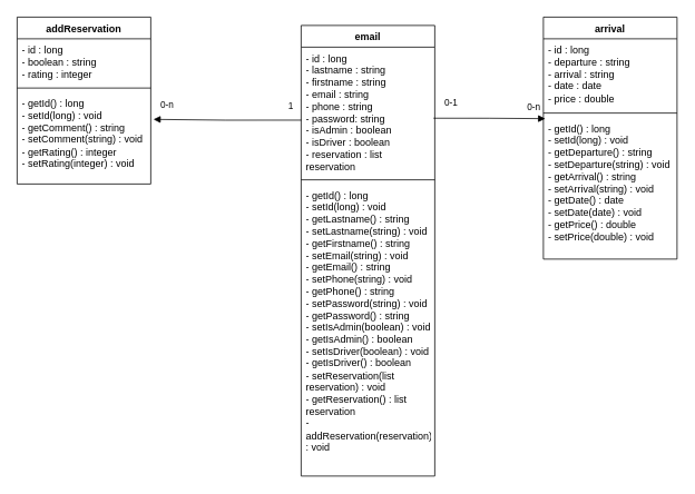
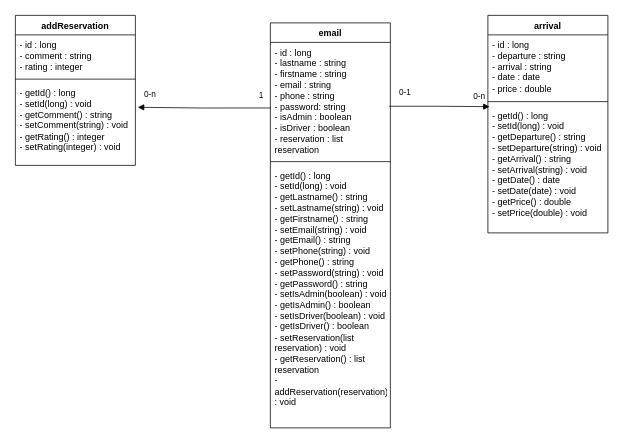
  <mxCell id="0" />
  <mxCell id="1" parent="0" />
  <mxCell id="2" value="email" style="swimlane;fontStyle=1;align=center;verticalAlign=top;childLayout=stackLayout;horizontal=1;startSize=26;horizontalStack=0;resizeParent=1;resizeParentMax=0;resizeLast=0;collapsible=1;marginBottom=0;whiteSpace=wrap;html=1;" parent="1" vertex="1"><mxGeometry x="360" y="30" width="160" height="540" as="geometry" /></mxCell>
  <mxCell id="3" value="&lt;div&gt;- id : long&lt;br&gt;&lt;/div&gt;&lt;div&gt;- lastname : string&lt;/div&gt;&lt;div&gt;- firstname : string&lt;br&gt;&lt;/div&gt;&lt;div&gt;- email : string&lt;/div&gt;&lt;div&gt;- phone : string&lt;/div&gt;&lt;div&gt;- password: string&lt;/div&gt;&lt;div&gt;- isAdmin : boolean&lt;/div&gt;&lt;div&gt;- isDriver : boolean&lt;/div&gt;&lt;div&gt;- reservation : list reservation&lt;br&gt;&lt;/div&gt;" style="text;strokeColor=none;fillColor=none;align=left;verticalAlign=top;spacingLeft=4;spacingRight=4;overflow=hidden;rotatable=0;points=[[0,0.5],[1,0.5]];portConstraint=eastwest;whiteSpace=wrap;html=1;" parent="2" vertex="1"><mxGeometry y="26" width="160" height="154" as="geometry" /></mxCell>
  <mxCell id="4" value="" style="line;strokeWidth=1;fillColor=none;align=left;verticalAlign=middle;spacingTop=-1;spacingLeft=3;spacingRight=3;rotatable=0;labelPosition=right;points=[];portConstraint=eastwest;strokeColor=inherit;" parent="2" vertex="1"><mxGeometry y="180" width="160" height="10" as="geometry" /></mxCell>
  <mxCell id="5" value="&lt;div&gt;- getId() : long&lt;/div&gt;&lt;div&gt;- setId(long) : void&lt;/div&gt;&lt;div&gt;- getLastname() : string&lt;/div&gt;&lt;div&gt;- setLastname(string) : void&lt;/div&gt;&lt;div&gt;- getFirstname() : string&lt;/div&gt;&lt;div&gt;- setEmail(string) : void&lt;/div&gt;&lt;div&gt;- getEmail() : string&lt;/div&gt;&lt;div&gt;- setPhone(string) : void&lt;/div&gt;&lt;div&gt;- getPhone() : string&lt;/div&gt;&lt;div&gt;- setPassword(string) : void&lt;/div&gt;&lt;div&gt;- getPassword() : string&lt;/div&gt;&lt;div&gt;- setIsAdmin(boolean) : void&lt;/div&gt;&lt;div&gt;- getIsAdmin() : boolean&lt;br&gt;&lt;/div&gt;&lt;div&gt;- setIsDriver(boolean) : void&lt;/div&gt;&lt;div&gt;- getIsDriver() : boolean&lt;/div&gt;&lt;div&gt;- setReservation(list reservation) : void&lt;/div&gt;&lt;div&gt;- getReservation() : list reservation&lt;/div&gt;&lt;div&gt;- addReservation(reservation) : void&lt;br&gt;&lt;/div&gt;&lt;div&gt;&lt;br&gt;&lt;/div&gt;&lt;div&gt;&lt;br&gt;&lt;/div&gt;" style="text;strokeColor=none;fillColor=none;align=left;verticalAlign=top;spacingLeft=4;spacingRight=4;overflow=hidden;rotatable=0;points=[[0,0.5],[1,0.5]];portConstraint=eastwest;whiteSpace=wrap;html=1;" parent="2" vertex="1"><mxGeometry y="190" width="160" height="350" as="geometry" /></mxCell>
  <mxCell id="6" value="addReservation" style="swimlane;fontStyle=1;align=center;verticalAlign=top;childLayout=stackLayout;horizontal=1;startSize=26;horizontalStack=0;resizeParent=1;resizeParentMax=0;resizeLast=0;collapsible=1;marginBottom=0;whiteSpace=wrap;html=1;" parent="1" vertex="1"><mxGeometry x="20" y="20" width="160" height="200" as="geometry" /></mxCell>
- <mxCell id="7" value="&lt;div&gt;- id : long&lt;br&gt;&lt;/div&gt;&lt;div&gt;- boolean : string&lt;/div&gt;&lt;div&gt;- rating : integer&lt;br&gt;&lt;/div&gt;" style="text;strokeColor=none;fillColor=none;align=left;verticalAlign=top;spacingLeft=4;spacingRight=4;overflow=hidden;rotatable=0;points=[[0,0.5],[1,0.5]];portConstraint=eastwest;whiteSpace=wrap;html=1;" parent="6" vertex="1"><mxGeometry y="26" width="160" height="54" as="geometry" /></mxCell>
+ <mxCell id="7" value="&lt;div&gt;- id : long&lt;br&gt;&lt;/div&gt;&lt;div&gt;- comment : string&lt;/div&gt;&lt;div&gt;- rating : integer&lt;br&gt;&lt;/div&gt;" style="text;strokeColor=none;fillColor=none;align=left;verticalAlign=top;spacingLeft=4;spacingRight=4;overflow=hidden;rotatable=0;points=[[0,0.5],[1,0.5]];portConstraint=eastwest;whiteSpace=wrap;html=1;" parent="6" vertex="1"><mxGeometry y="26" width="160" height="54" as="geometry" /></mxCell>
  <mxCell id="8" value="" style="line;strokeWidth=1;fillColor=none;align=left;verticalAlign=middle;spacingTop=-1;spacingLeft=3;spacingRight=3;rotatable=0;labelPosition=right;points=[];portConstraint=eastwest;strokeColor=inherit;" parent="6" vertex="1"><mxGeometry y="80" width="160" height="10" as="geometry" /></mxCell>
  <mxCell id="9" value="&lt;div&gt;- getId() : long&lt;/div&gt;&lt;div&gt;- setId(long) : void&lt;br&gt;&lt;/div&gt;&lt;div&gt;- getComment() : string&lt;/div&gt;&lt;div&gt;- setComment(string) : void&lt;/div&gt;&lt;div&gt;- getRating() : integer&lt;/div&gt;&lt;div&gt;- setRating(integer) : void&lt;br&gt;&lt;/div&gt;" style="text;strokeColor=none;fillColor=none;align=left;verticalAlign=top;spacingLeft=4;spacingRight=4;overflow=hidden;rotatable=0;points=[[0,0.5],[1,0.5]];portConstraint=eastwest;whiteSpace=wrap;html=1;" parent="6" vertex="1"><mxGeometry y="90" width="160" height="110" as="geometry" /></mxCell>
  <mxCell id="10" value="arrival" style="swimlane;fontStyle=1;align=center;verticalAlign=top;childLayout=stackLayout;horizontal=1;startSize=26;horizontalStack=0;resizeParent=1;resizeParentMax=0;resizeLast=0;collapsible=1;marginBottom=0;whiteSpace=wrap;html=1;" parent="1" vertex="1"><mxGeometry x="650" y="20" width="160" height="290" as="geometry" /></mxCell>
  <mxCell id="11" value="&lt;div&gt;- id : long&lt;br&gt;&lt;/div&gt;&lt;div&gt;- departure : string&lt;br&gt;&lt;/div&gt;&lt;div&gt;- arrival : string&lt;/div&gt;&lt;div&gt;- date : date&lt;/div&gt;&lt;div&gt;- price : double&lt;br&gt;&lt;/div&gt;&lt;div&gt;&lt;br&gt;&lt;/div&gt;" style="text;strokeColor=none;fillColor=none;align=left;verticalAlign=top;spacingLeft=4;spacingRight=4;overflow=hidden;rotatable=0;points=[[0,0.5],[1,0.5]];portConstraint=eastwest;whiteSpace=wrap;html=1;" parent="10" vertex="1"><mxGeometry y="26" width="160" height="84" as="geometry" /></mxCell>
  <mxCell id="12" value="" style="line;strokeWidth=1;fillColor=none;align=left;verticalAlign=middle;spacingTop=-1;spacingLeft=3;spacingRight=3;rotatable=0;labelPosition=right;points=[];portConstraint=eastwest;strokeColor=inherit;" parent="10" vertex="1"><mxGeometry y="110" width="160" height="10" as="geometry" /></mxCell>
  <mxCell id="13" value="&lt;div&gt;- getId() : long&lt;/div&gt;&lt;div&gt;- setId(long) : void&lt;/div&gt;&lt;div&gt;- getDeparture() : string&lt;/div&gt;&lt;div&gt;- setDeparture(string) : void&lt;/div&gt;&lt;div&gt;- getArrival() : string&lt;/div&gt;&lt;div&gt;- setArrival(string) : void&lt;/div&gt;&lt;div&gt;- getDate() : date&lt;/div&gt;&lt;div&gt;- setDate(date) : void&lt;/div&gt;&lt;div&gt;- getPrice() : double&lt;/div&gt;&lt;div&gt;- setPrice(double) : void&lt;br&gt;&lt;/div&gt;" style="text;strokeColor=none;fillColor=none;align=left;verticalAlign=top;spacingLeft=4;spacingRight=4;overflow=hidden;rotatable=0;points=[[0,0.5],[1,0.5]];portConstraint=eastwest;whiteSpace=wrap;html=1;" parent="10" vertex="1"><mxGeometry y="120" width="160" height="170" as="geometry" /></mxCell>
  <mxCell id="14" value="1" style="endArrow=block;endFill=1;html=1;edgeStyle=orthogonalEdgeStyle;align=left;verticalAlign=top;rounded=0;entryX=1.02;entryY=0.296;entryDx=0;entryDy=0;entryPerimeter=0;exitX=0.002;exitY=0.568;exitDx=0;exitDy=0;exitPerimeter=0;" parent="1" source="3" target="9" edge="1"><mxGeometry x="-0.81" y="-30" relative="1" as="geometry"><mxPoint x="360" y="150" as="sourcePoint" /><mxPoint x="420" y="129.71" as="targetPoint" /><mxPoint as="offset" /></mxGeometry></mxCell>
  <mxCell id="15" value="0-n" style="edgeLabel;resizable=0;html=1;align=left;verticalAlign=bottom;" parent="14" connectable="0" vertex="1"><mxGeometry x="-1" relative="1" as="geometry"><mxPoint x="-170" y="-10" as="offset" /></mxGeometry></mxCell>
  <mxCell id="16" value="0-1" style="endArrow=block;endFill=1;html=1;edgeStyle=orthogonalEdgeStyle;align=left;verticalAlign=top;rounded=0;entryX=0.014;entryY=0.01;entryDx=0;entryDy=0;entryPerimeter=0;exitX=0.991;exitY=0.553;exitDx=0;exitDy=0;exitPerimeter=0;" parent="1" source="3" target="13" edge="1"><mxGeometry x="-0.83" y="31" relative="1" as="geometry"><mxPoint x="370" y="153" as="sourcePoint" /><mxPoint x="193" y="153" as="targetPoint" /><mxPoint as="offset" /></mxGeometry></mxCell>
  <mxCell id="17" value="0-n" style="edgeLabel;resizable=0;html=1;align=left;verticalAlign=bottom;" parent="16" connectable="0" vertex="1"><mxGeometry x="-1" relative="1" as="geometry"><mxPoint x="110" y="-5" as="offset" /></mxGeometry></mxCell>
